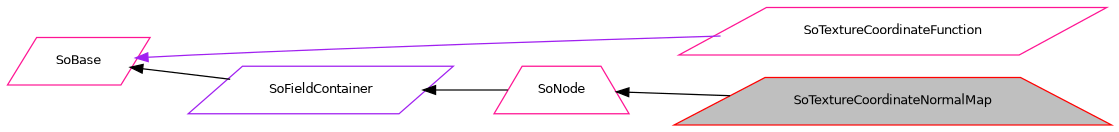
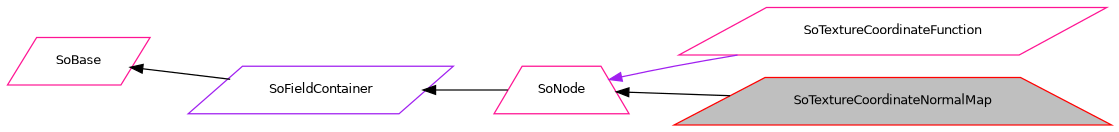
  digraph {
    rankdir=LR
    node [color=deeppink fillcolor=white fontname=Helvetica fontsize=10 shape=parallelogram style=filled]
    edge [color=black dir=back fontname=Helvetica fontsize=10 labelfontname=Helvetica labelfontsize=10 style=solid]
    n1 [color=red fillcolor=grey75 fontcolor=black height=0.2 label=SoTextureCoordinateNormalMap shape=trapezium width=0.4]
    n2 [height=0.2 label=SoTextureCoordinateFunction width=0.4]
    n3 [height=0.2 label=SoNode shape=trapezium width=0.4]
    n4 [color=purple height=0.2 label=SoFieldContainer width=0.4]
    n5 [height=0.2 label=SoBase width=0.4]
    n3 -> n1
-   n5 -> n2 [color=purple]
+   n3 -> n2 [color=purple]
    n4 -> n3
    n5 -> n4
  }
